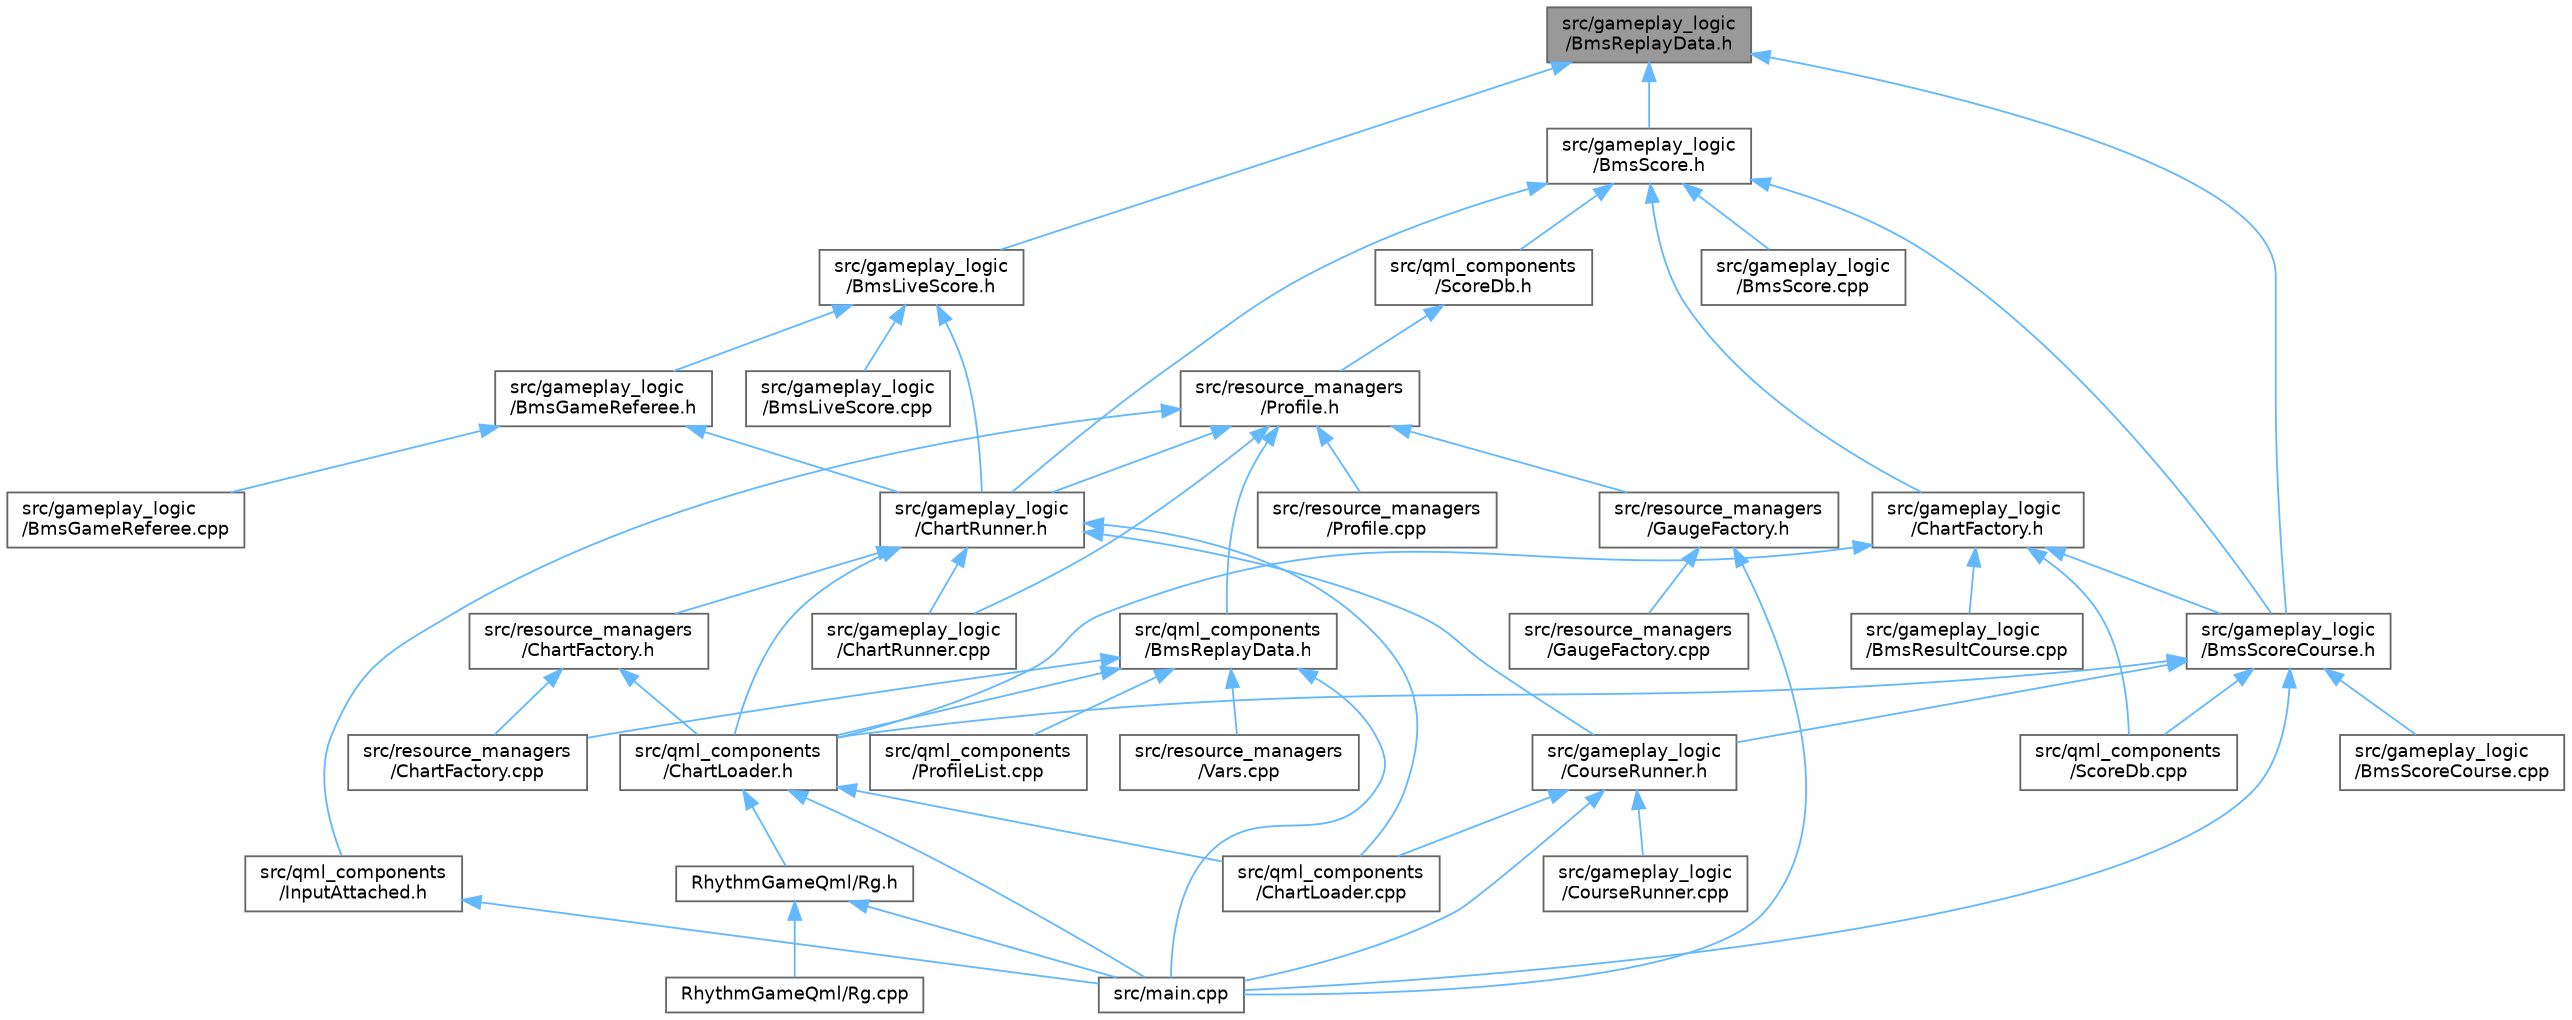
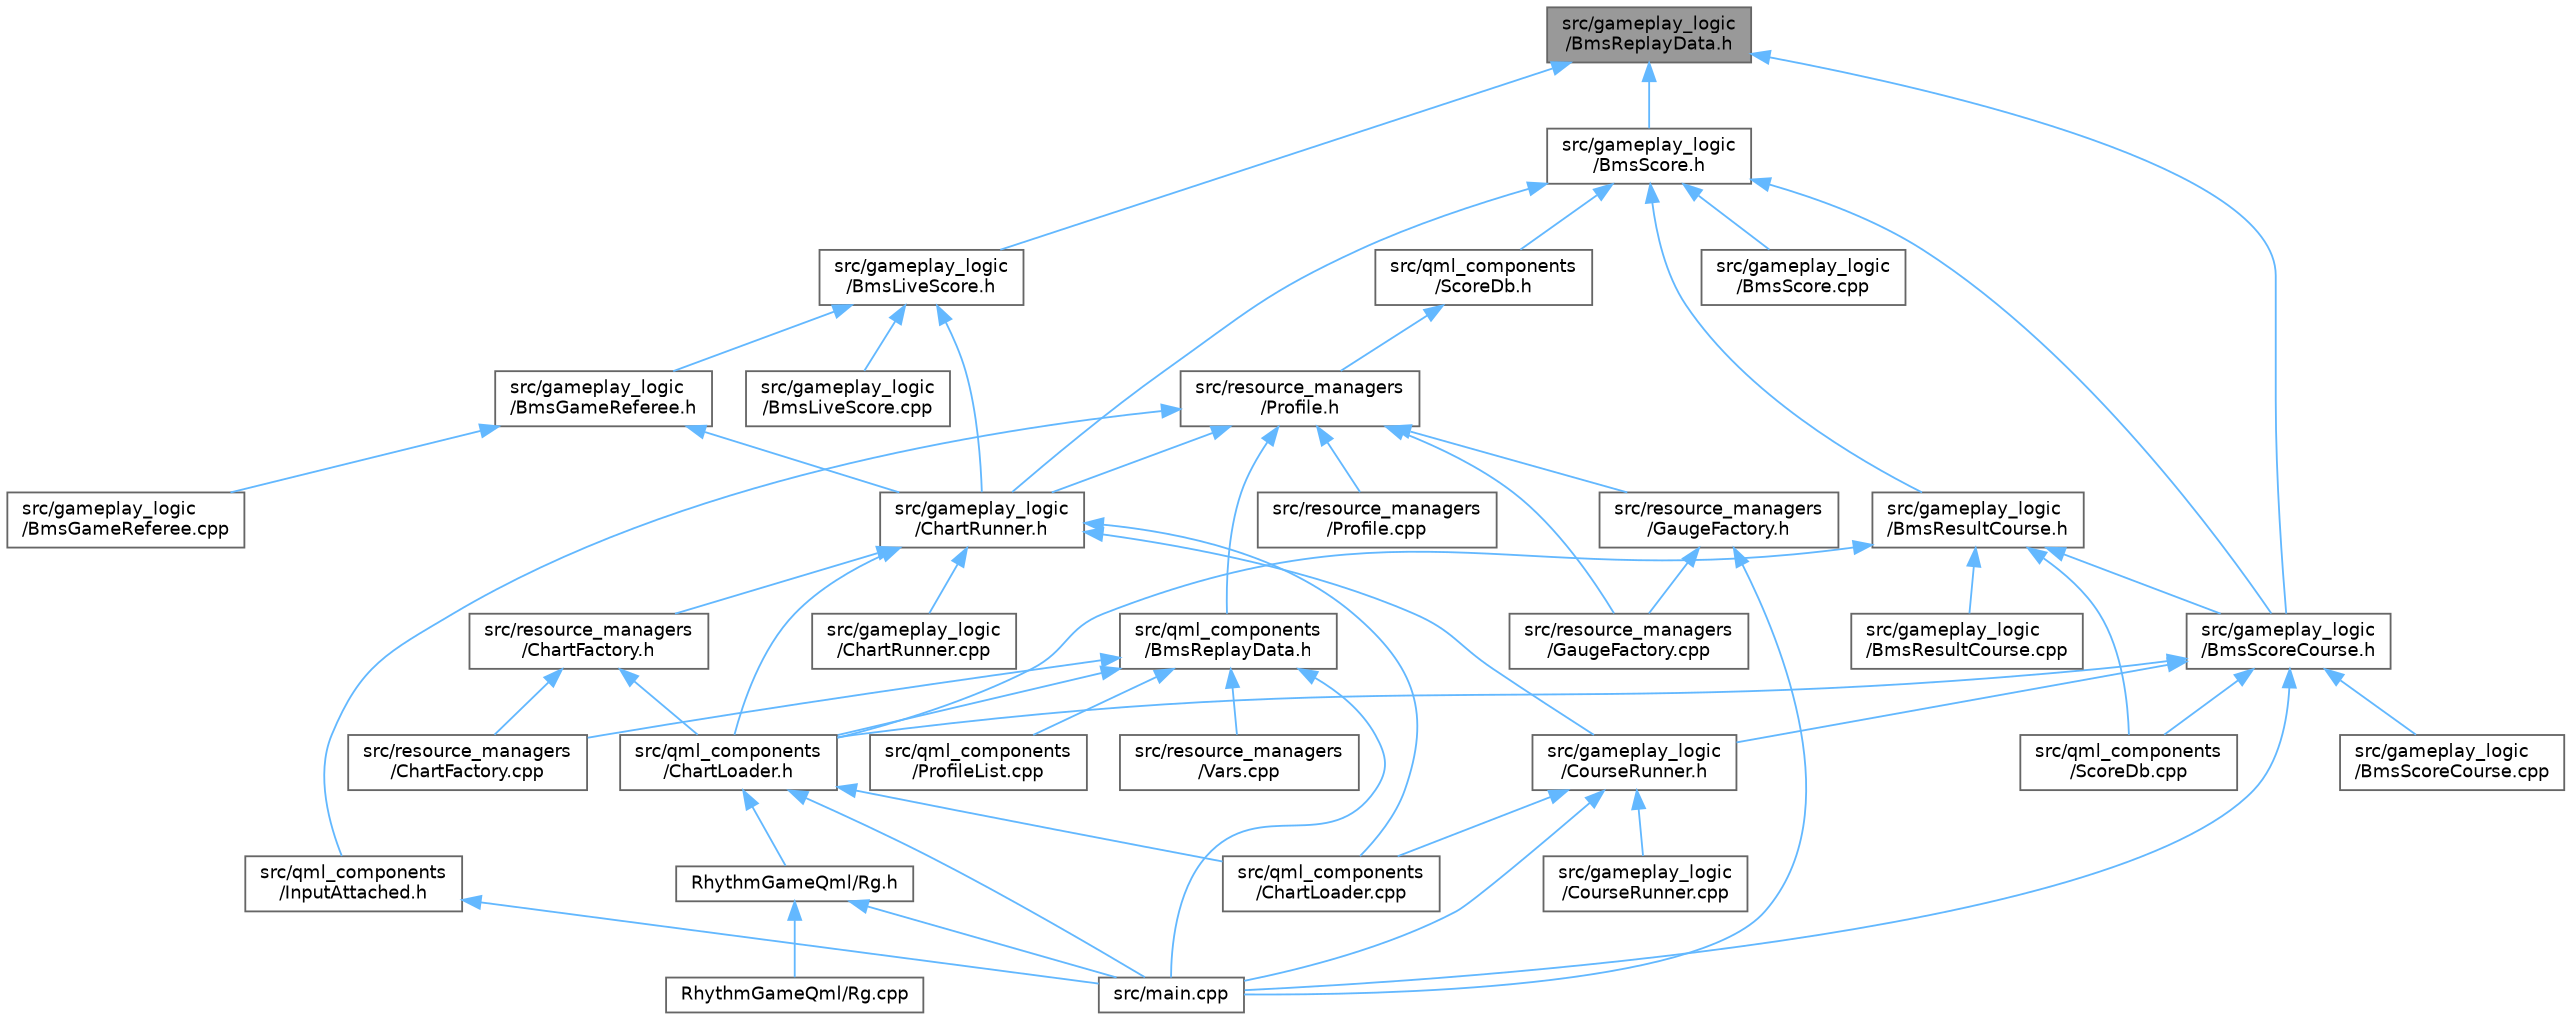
  digraph {
    node [color=grey40 fillcolor=white fontname=Helvetica fontsize=10 shape=box style=filled]
    edge [color=steelblue1 dir=back fontname=Helvetica fontsize=10 labelfontname=Helvetica labelfontsize=10 style=solid]
    n1 [color=gray40 fillcolor=grey60 fontcolor=black height=0.2 label="src/gameplay_logic\l/BmsReplayData.h" width=0.4]
    n2 [height=0.2 label="src/gameplay_logic\l/BmsLiveScore.h" width=0.4]
    n3 [height=0.2 label="src/gameplay_logic\l/BmsScore.h" width=0.4]
    n4 [height=0.2 label="src/gameplay_logic\l/BmsScoreCourse.h" width=0.4]
    n5 [height=0.2 label="src/gameplay_logic\l/BmsGameReferee.h" width=0.4]
    n6 [height=0.2 label="src/gameplay_logic\l/ChartRunner.h" width=0.4]
    n7 [height=0.2 label="src/gameplay_logic\l/BmsLiveScore.cpp" width=0.4]
-   n8 [height=0.2 label="src/gameplay_logic\l/ChartFactory.h" width=0.4]
+   n8 [height=0.2 label="src/gameplay_logic\l/BmsResultCourse.h" width=0.4]
    n9 [height=0.2 label="src/gameplay_logic\l/BmsScore.cpp" width=0.4]
    n10 [height=0.2 label="src/qml_components\l/ScoreDb.h" width=0.4]
    n11 [height=0.2 label="src/gameplay_logic\l/CourseRunner.h" width=0.4]
    n12 [height=0.2 label="src/qml_components\l/ChartLoader.h" width=0.4]
    n13 [height=0.2 label="src/main.cpp" width=0.4]
    n14 [height=0.2 label="src/qml_components\l/ScoreDb.cpp" width=0.4]
    n15 [height=0.2 label="src/gameplay_logic\l/BmsScoreCourse.cpp" width=0.4]
    n16 [height=0.2 label="src/gameplay_logic\l/BmsGameReferee.cpp" width=0.4]
    n17 [height=0.2 label="src/gameplay_logic\l/ChartRunner.cpp" width=0.4]
    n18 [height=0.2 label="src/qml_components\l/ChartLoader.cpp" width=0.4]
    n19 [height=0.2 label="src/resource_managers\l/ChartFactory.h" width=0.4]
    n20 [height=0.2 label="src/gameplay_logic\l/CourseRunner.cpp" width=0.4]
    n21 [height=0.2 label="RhythmGameQml/Rg.h" width=0.4]
    n22 [height=0.2 label="src/resource_managers\l/ChartFactory.cpp" width=0.4]
    n23 [height=0.2 label="RhythmGameQml/Rg.cpp" width=0.4]
    n24 [height=0.2 label="src/gameplay_logic\l/BmsResultCourse.cpp" width=0.4]
    n25 [height=0.2 label="src/resource_managers\l/Profile.h" width=0.4]
    n26 [height=0.2 label="src/qml_components\l/InputAttached.h" width=0.4]
    n27 [height=0.2 label="src/qml_components\l/BmsReplayData.h" width=0.4]
    n28 [height=0.2 label="src/resource_managers\l/GaugeFactory.h" width=0.4]
    n29 [height=0.2 label="src/resource_managers\l/Profile.cpp" width=0.4]
    n30 [height=0.2 label="src/qml_components\l/ProfileList.cpp" width=0.4]
    n31 [height=0.2 label="src/resource_managers\l/Vars.cpp" width=0.4]
    n32 [height=0.2 label="src/resource_managers\l/GaugeFactory.cpp" width=0.4]
    n1 -> n2
    n1 -> n3
    n1 -> n4
    n2 -> n5
    n2 -> n6
    n2 -> n7
    n3 -> n4
    n3 -> n6
    n3 -> n8
    n3 -> n9
    n3 -> n10
    n4 -> n11
    n4 -> n12
    n4 -> n13
    n4 -> n14
    n4 -> n15
    n5 -> n6
    n5 -> n16
    n6 -> n11
    n6 -> n12
    n6 -> n17
    n6 -> n18
    n6 -> n19
    n8 -> n4
    n8 -> n12
    n8 -> n14
    n8 -> n24
    n10 -> n25
    n11 -> n13
    n11 -> n18
    n11 -> n20
    n12 -> n13
    n12 -> n18
    n12 -> n21
    n19 -> n12
    n19 -> n22
    n21 -> n13
    n21 -> n23
    n25 -> n6
-   n25 -> n17
+   n25 -> n32
    n25 -> n26
    n25 -> n27
    n25 -> n28
    n25 -> n29
    n26 -> n13
    n27 -> n12
    n27 -> n13
    n27 -> n22
    n27 -> n30
    n27 -> n31
    n28 -> n13
    n28 -> n32
  }
